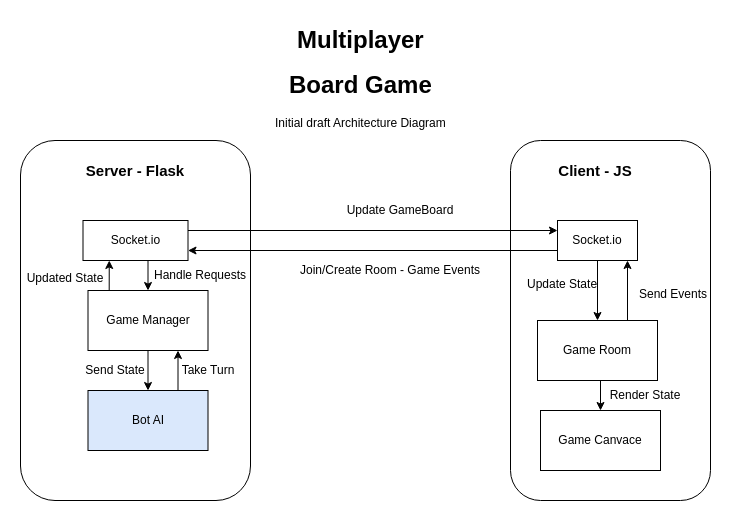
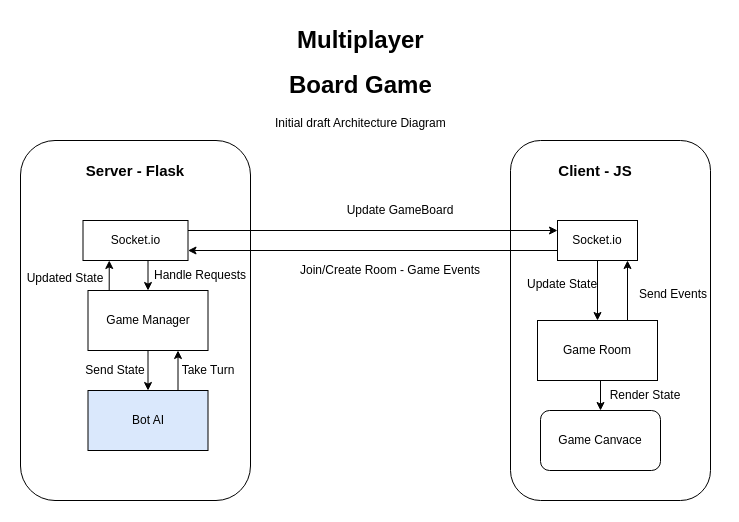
  <mxCell id="0" />
  <mxCell id="1" parent="0" />
  <mxCell id="2" value="" style="rounded=1;whiteSpace=wrap;html=1;" parent="1" vertex="1"><mxGeometry x="20" y="140" width="230" height="360" as="geometry" /></mxCell>
  <mxCell id="3" value="" style="rounded=1;whiteSpace=wrap;html=1;" parent="1" vertex="1"><mxGeometry x="510" y="140" width="200" height="360" as="geometry" /></mxCell>
  <mxCell id="4" value="&lt;font style=&quot;font-size: 15px&quot;&gt;&lt;b&gt;Server - Flask&lt;/b&gt;&lt;/font&gt;" style="text;html=1;strokeColor=none;fillColor=none;align=center;verticalAlign=middle;whiteSpace=wrap;rounded=0;" parent="1" vertex="1"><mxGeometry x="50" y="160" width="170" height="20" as="geometry" /></mxCell>
  <mxCell id="5" value="&lt;font style=&quot;font-size: 15px&quot;&gt;&lt;b&gt;Client - JS&lt;/b&gt;&lt;/font&gt;" style="text;html=1;strokeColor=none;fillColor=none;align=center;verticalAlign=middle;whiteSpace=wrap;rounded=0;" parent="1" vertex="1"><mxGeometry x="510" y="160" width="170" height="20" as="geometry" /></mxCell>
  <mxCell id="6" style="edgeStyle=orthogonalEdgeStyle;rounded=0;html=1;exitX=0.5;exitY=1;entryX=0.5;entryY=0;jettySize=auto;orthogonalLoop=1;" parent="1" source="7" target="20" edge="1"><mxGeometry relative="1" as="geometry" /></mxCell>
  <mxCell id="7" value="Socket.io" style="rounded=0;whiteSpace=wrap;html=1;" parent="1" vertex="1"><mxGeometry x="82.5" y="220" width="105" height="40" as="geometry" /></mxCell>
  <mxCell id="8" style="edgeStyle=orthogonalEdgeStyle;rounded=0;html=1;exitX=0;exitY=0.75;entryX=1;entryY=0.75;jettySize=auto;orthogonalLoop=1;" parent="1" source="10" target="7" edge="1"><mxGeometry relative="1" as="geometry" /></mxCell>
  <mxCell id="9" style="edgeStyle=orthogonalEdgeStyle;rounded=0;html=1;exitX=0.5;exitY=1;jettySize=auto;orthogonalLoop=1;" parent="1" source="10" target="16" edge="1"><mxGeometry relative="1" as="geometry" /></mxCell>
  <mxCell id="10" value="Socket.io" style="rounded=0;whiteSpace=wrap;html=1;" parent="1" vertex="1"><mxGeometry x="557" y="220" width="80" height="40" as="geometry" /></mxCell>
  <mxCell id="11" value="Update GameBoard" style="text;html=1;strokeColor=none;fillColor=none;align=center;verticalAlign=middle;whiteSpace=wrap;rounded=0;" parent="1" vertex="1"><mxGeometry x="310" y="200" width="180" height="20" as="geometry" /></mxCell>
  <mxCell id="12" style="edgeStyle=orthogonalEdgeStyle;rounded=0;html=1;exitX=1;exitY=0.25;jettySize=auto;orthogonalLoop=1;entryX=0;entryY=0.25;" parent="1" source="7" target="10" edge="1"><mxGeometry relative="1" as="geometry"><mxPoint x="225" y="230" as="sourcePoint" /><mxPoint x="550" y="230" as="targetPoint" /></mxGeometry></mxCell>
  <mxCell id="13" value="Join/Create Room - Game Events" style="text;html=1;strokeColor=none;fillColor=none;align=center;verticalAlign=middle;whiteSpace=wrap;rounded=0;" parent="1" vertex="1"><mxGeometry x="290" y="260" width="200" height="20" as="geometry" /></mxCell>
  <mxCell id="14" style="edgeStyle=orthogonalEdgeStyle;rounded=0;html=1;exitX=0.75;exitY=0;entryX=0.875;entryY=1;entryPerimeter=0;jettySize=auto;orthogonalLoop=1;" parent="1" source="16" target="10" edge="1"><mxGeometry relative="1" as="geometry" /></mxCell>
  <mxCell id="15" style="edgeStyle=orthogonalEdgeStyle;rounded=0;html=1;exitX=0.5;exitY=1;entryX=0.5;entryY=0;jettySize=auto;orthogonalLoop=1;" parent="1" source="16" target="26" edge="1"><mxGeometry relative="1" as="geometry" /></mxCell>
  <mxCell id="16" value="Game Room" style="rounded=0;whiteSpace=wrap;html=1;" parent="1" vertex="1"><mxGeometry x="537" y="320" width="120" height="60" as="geometry" /></mxCell>
  <mxCell id="17" value="&lt;div&gt;Update State&lt;/div&gt;&lt;div&gt;&lt;br&gt;&lt;/div&gt;" style="text;html=1;" parent="1" vertex="1"><mxGeometry x="525" y="270" width="100" height="40" as="geometry" /></mxCell>
  <mxCell id="18" style="edgeStyle=orthogonalEdgeStyle;rounded=0;html=1;exitX=0.25;exitY=0;entryX=0.25;entryY=1;jettySize=auto;orthogonalLoop=1;" parent="1" source="20" target="7" edge="1"><mxGeometry relative="1" as="geometry" /></mxCell>
  <mxCell id="19" style="edgeStyle=orthogonalEdgeStyle;rounded=0;html=1;exitX=0.5;exitY=1;jettySize=auto;orthogonalLoop=1;" parent="1" source="20" target="22" edge="1"><mxGeometry relative="1" as="geometry" /></mxCell>
  <mxCell id="20" value="Game Manager" style="rounded=0;whiteSpace=wrap;html=1;" parent="1" vertex="1"><mxGeometry x="87.5" y="290" width="120" height="60" as="geometry" /></mxCell>
  <mxCell id="21" style="edgeStyle=orthogonalEdgeStyle;rounded=0;html=1;exitX=0.75;exitY=0;entryX=0.75;entryY=1;jettySize=auto;orthogonalLoop=1;" parent="1" source="22" target="20" edge="1"><mxGeometry relative="1" as="geometry" /></mxCell>
  <mxCell id="22" value="Bot AI" style="rounded=0;whiteSpace=wrap;html=1;fillColor=#dae8fc;" parent="1" vertex="1"><mxGeometry x="87.5" y="390" width="120" height="60" as="geometry" /></mxCell>
  <mxCell id="23" style="edgeStyle=orthogonalEdgeStyle;rounded=0;html=1;exitX=0.5;exitY=1;jettySize=auto;orthogonalLoop=1;" parent="1" source="3" target="3" edge="1"><mxGeometry relative="1" as="geometry" /></mxCell>
  <mxCell id="24" value="&lt;h1 align=&quot;center&quot;&gt;Multiplayer &lt;br&gt;&lt;/h1&gt;&lt;h1 align=&quot;center&quot;&gt;Board Game&lt;br&gt;&lt;/h1&gt;&lt;p align=&quot;center&quot;&gt;Initial draft Architecture Diagram&lt;br&gt;&lt;/p&gt;" style="text;html=1;strokeColor=none;fillColor=none;spacing=5;spacingTop=-20;whiteSpace=wrap;overflow=hidden;rounded=0;" parent="1" vertex="1"><mxGeometry x="270" y="20" width="220" height="120" as="geometry" /></mxCell>
  <mxCell id="25" value="Send Events" style="text;html=1;" parent="1" vertex="1"><mxGeometry x="637" y="280" width="80" height="20" as="geometry" /></mxCell>
- <mxCell id="26" value="Game Canvace" style="rounded=0;whiteSpace=wrap;html=1;" parent="1" vertex="1"><mxGeometry x="540" y="410" width="120" height="60" as="geometry" /></mxCell>
+ <mxCell id="26" value="Game Canvace" style="whiteSpace=wrap;html=1;rounded=1;" parent="1" vertex="1"><mxGeometry x="540" y="410" width="120" height="60" as="geometry" /></mxCell>
  <mxCell id="27" value="Render State" style="text;html=1;strokeColor=none;fillColor=none;align=center;verticalAlign=middle;whiteSpace=wrap;rounded=0;" parent="1" vertex="1"><mxGeometry x="600" y="385" width="90" height="20" as="geometry" /></mxCell>
  <mxCell id="28" value="Handle Requests" style="text;html=1;strokeColor=none;fillColor=none;align=center;verticalAlign=middle;whiteSpace=wrap;rounded=0;" parent="1" vertex="1"><mxGeometry x="135" y="265" width="130" height="20" as="geometry" /></mxCell>
  <mxCell id="29" value="Take Turn" style="text;html=1;strokeColor=none;fillColor=none;align=center;verticalAlign=middle;whiteSpace=wrap;rounded=0;" parent="1" vertex="1"><mxGeometry x="157.5" y="360" width="100" height="20" as="geometry" /></mxCell>
  <mxCell id="30" value="&lt;div&gt;Updated State&lt;/div&gt;&lt;div&gt;&lt;br&gt;&lt;/div&gt;" style="text;html=1;strokeColor=none;fillColor=none;align=center;verticalAlign=middle;whiteSpace=wrap;rounded=0;" parent="1" vertex="1"><mxGeometry x="20" y="275" width="90" height="20" as="geometry" /></mxCell>
  <mxCell id="31" value="Send State" style="text;html=1;strokeColor=none;fillColor=none;align=center;verticalAlign=middle;whiteSpace=wrap;rounded=0;" parent="1" vertex="1"><mxGeometry x="65" y="360" width="100" height="20" as="geometry" /></mxCell>
